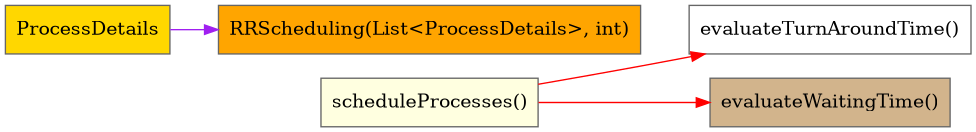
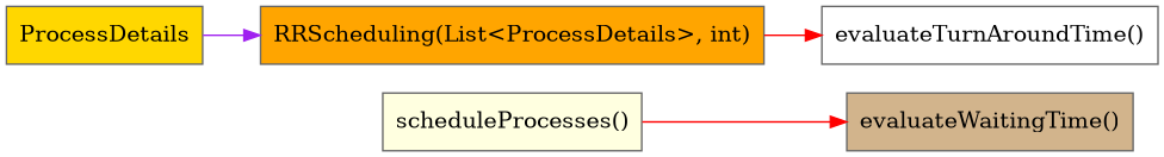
  digraph {
    rankdir=LR
    node [color=gray40 shape=box style=filled]
    edge [arrowhead=normal color=red]
    n1 [fillcolor=gold label=ProcessDetails]
    n2 [fillcolor=orange label="RRScheduling(List<ProcessDetails>, int)"]
    n3 [fillcolor=lightyellow label="scheduleProcesses()"]
    n4 [fillcolor=white label="evaluateTurnAroundTime()"]
    n5 [fillcolor=tan label="evaluateWaitingTime()"]
    n1 -> n2 [color=purple]
-   n3 -> n4
+   n2 -> n4
    n3 -> n5
  }
